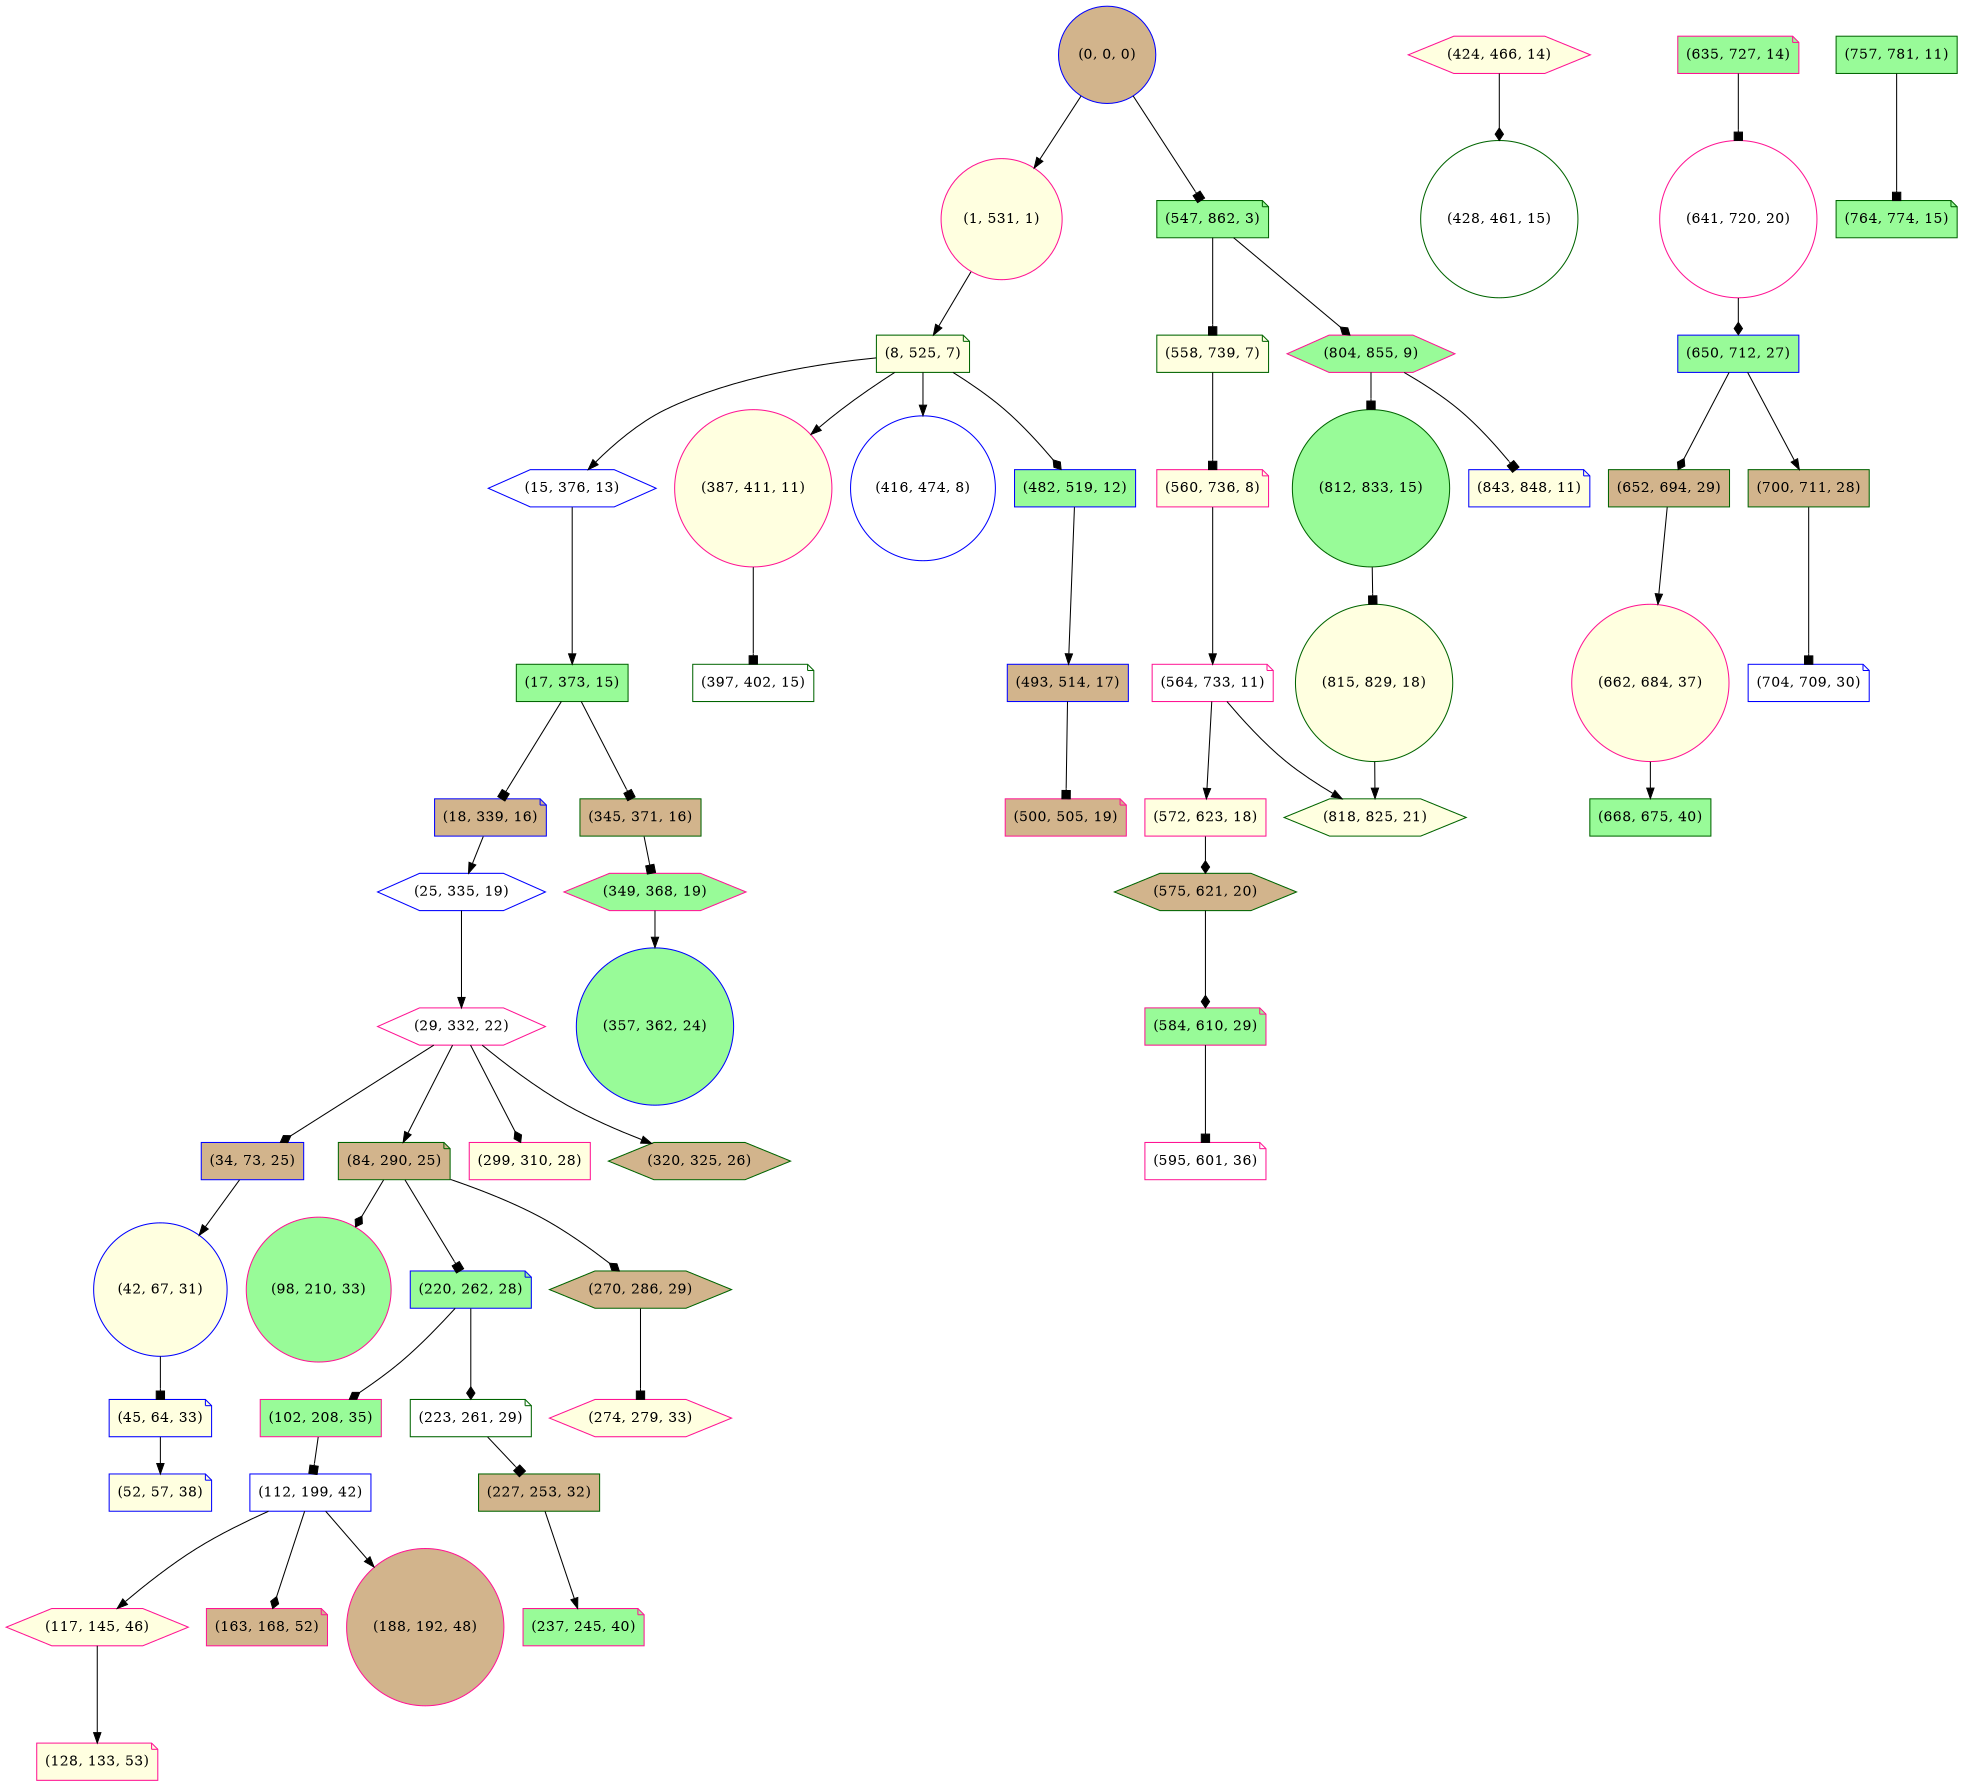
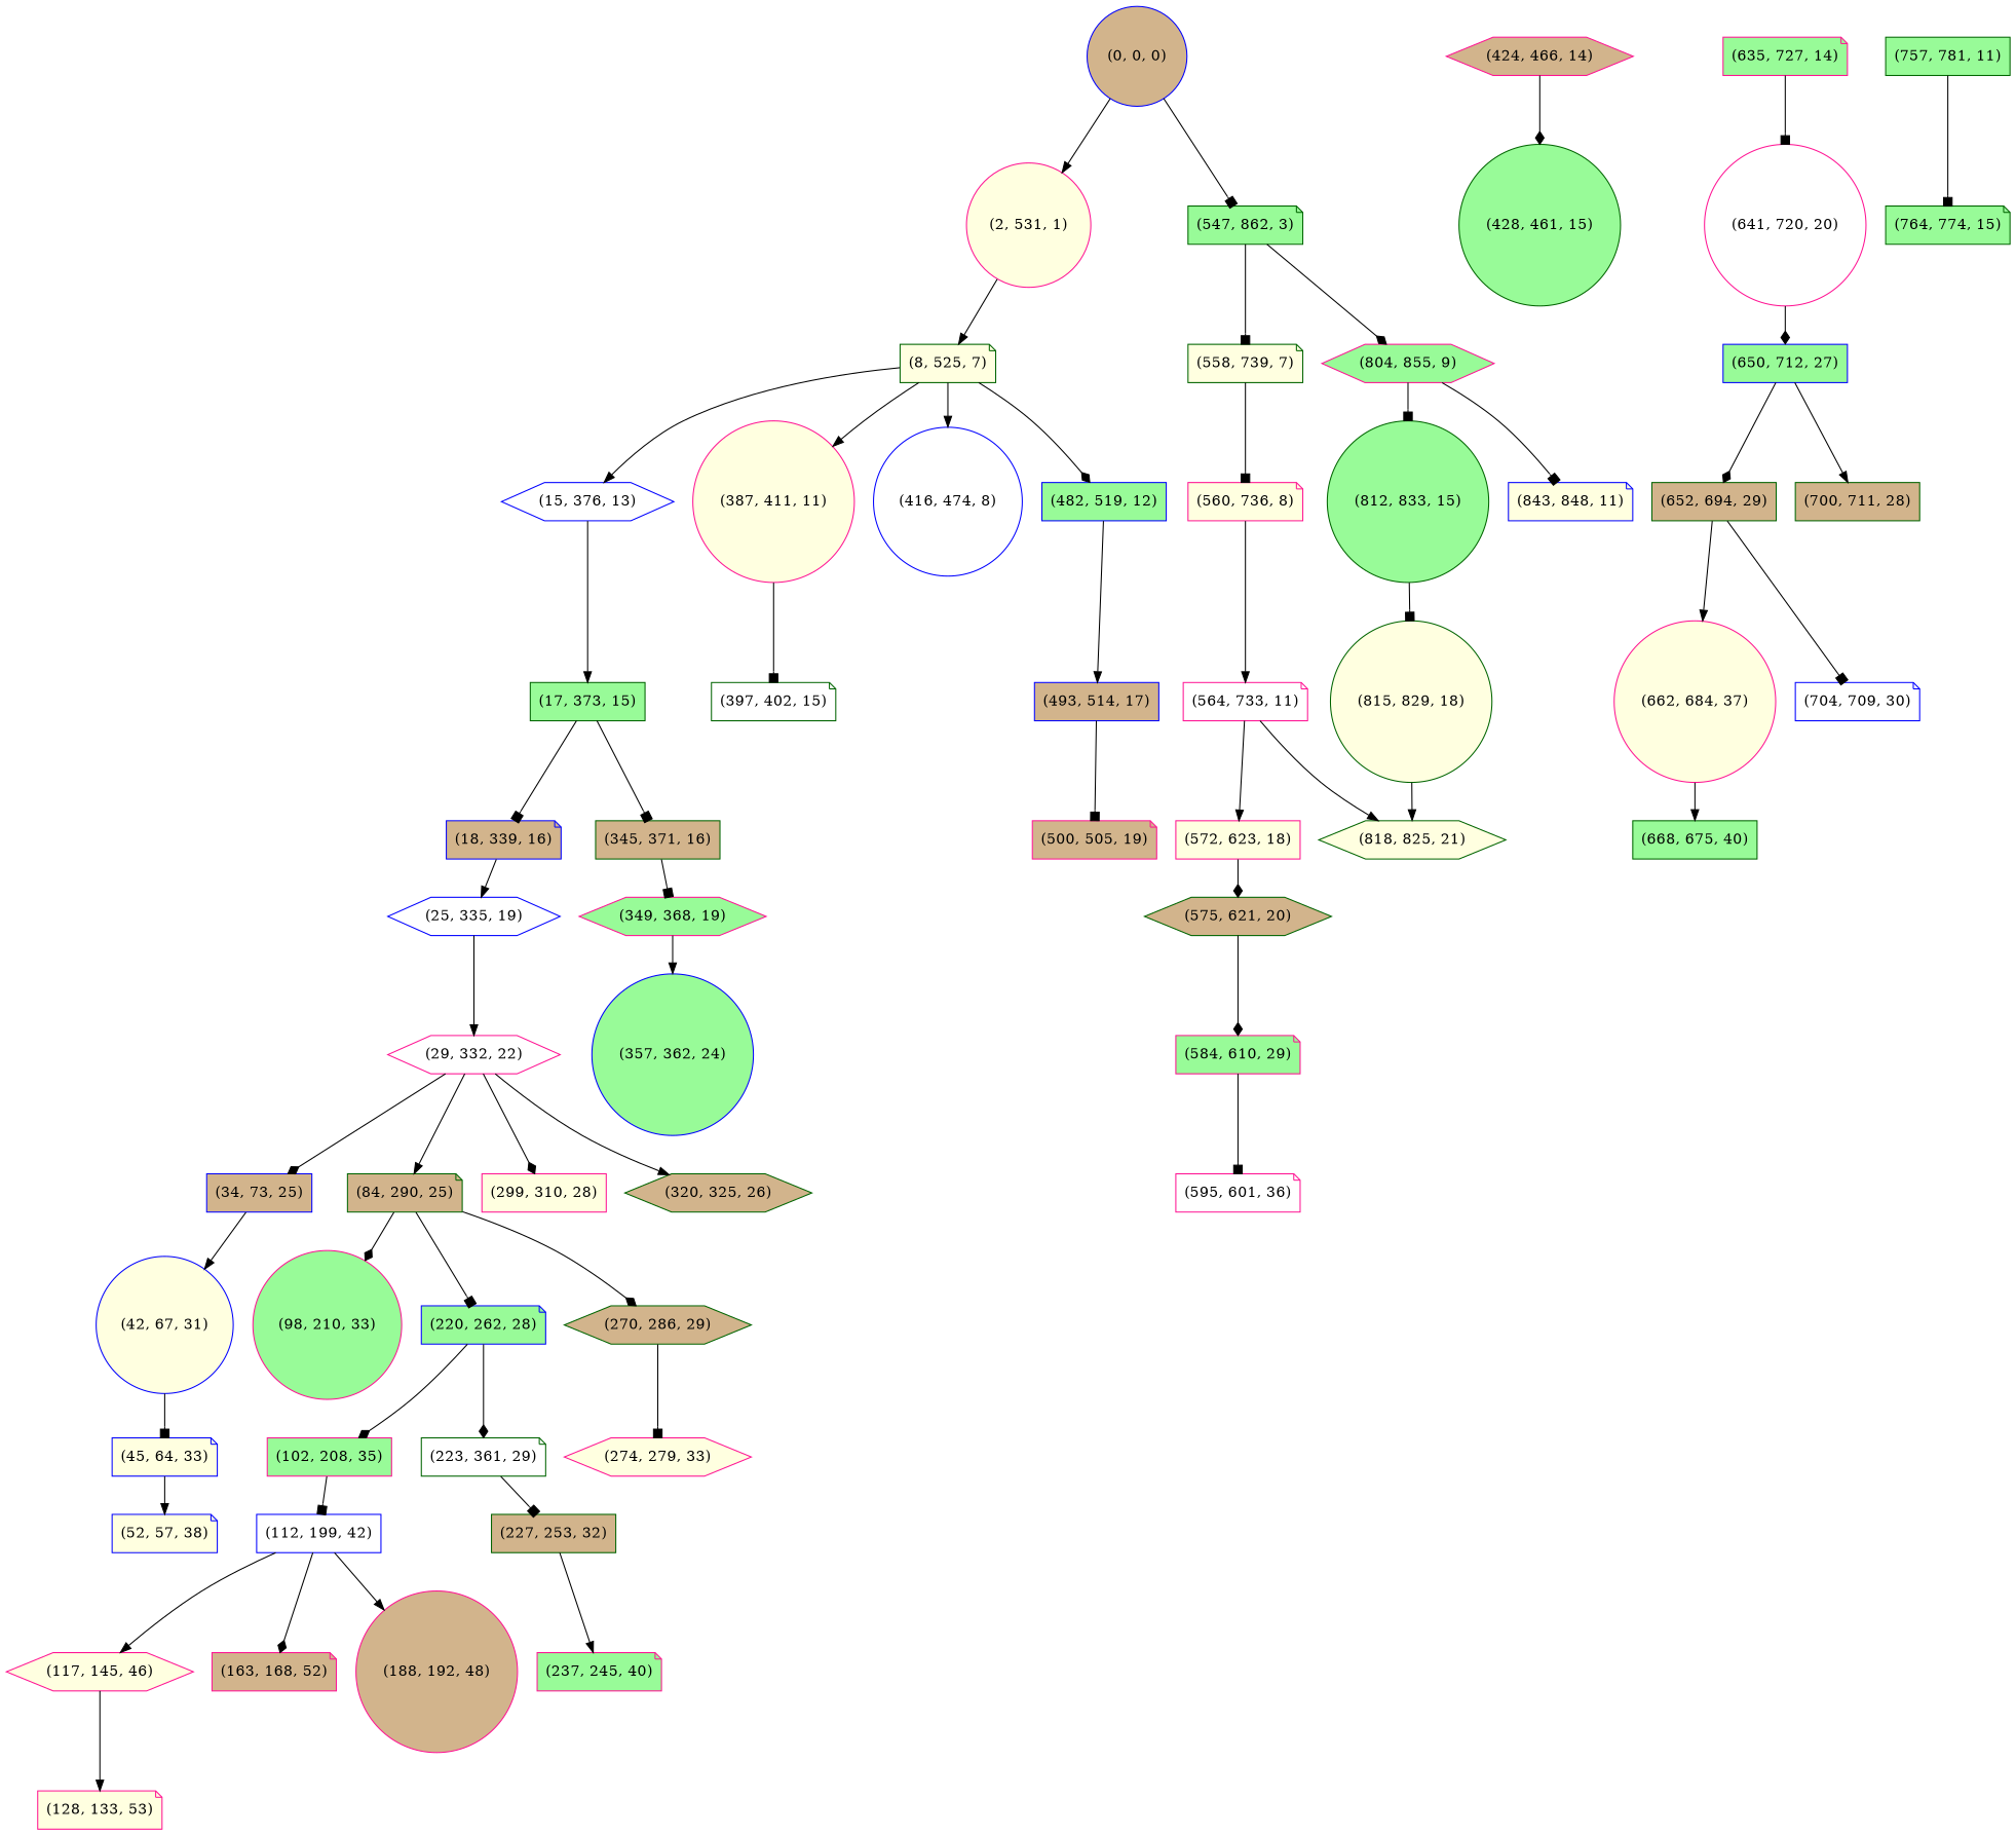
  digraph {
    node [color=deeppink fillcolor=palegreen shape=note style=filled]
    edge [arrowhead=normal]
    "(0, 0, 0)" [color=blue fillcolor=tan shape=circle]
-   "(1, 531, 1)" [fillcolor=lightyellow shape=circle]
+   "(1, 531, 1)" [fillcolor=lightyellow shape=circle label="(2, 531, 1)"]
    "(547, 862, 3)" [color=darkgreen]
    "(8, 525, 7)" [color=darkgreen fillcolor=lightyellow]
    "(558, 739, 7)" [color=darkgreen fillcolor=lightyellow]
    "(804, 855, 9)" [shape=hexagon]
    "(15, 376, 13)" [color=blue fillcolor=white shape=hexagon]
    "(387, 411, 11)" [fillcolor=lightyellow shape=circle]
    "(416, 474, 8)" [color=blue fillcolor=white shape=circle]
    "(482, 519, 12)" [color=blue shape=box]
    "(17, 373, 15)" [color=darkgreen shape=box]
    "(397, 402, 15)" [color=darkgreen fillcolor=white]
    "(493, 514, 17)" [color=blue fillcolor=tan shape=box]
    "(18, 339, 16)" [color=blue fillcolor=tan]
    "(345, 371, 16)" [color=darkgreen fillcolor=tan shape=box]
    "(25, 335, 19)" [color=blue fillcolor=white shape=hexagon]
    "(349, 368, 19)" [shape=hexagon]
    "(29, 332, 22)" [fillcolor=white shape=hexagon]
    "(34, 73, 25)" [color=blue fillcolor=tan shape=box]
    "(84, 290, 25)" [color=darkgreen fillcolor=tan]
    "(299, 310, 28)" [fillcolor=lightyellow shape=box]
    "(320, 325, 26)" [color=darkgreen fillcolor=tan shape=hexagon]
    "(42, 67, 31)" [color=blue fillcolor=lightyellow shape=circle]
    "(98, 210, 33)" [shape=circle]
    "(220, 262, 28)" [color=blue]
    "(270, 286, 29)" [color=darkgreen fillcolor=tan shape=hexagon]
    "(45, 64, 33)" [color=blue fillcolor=lightyellow]
    "(52, 57, 38)" [color=blue fillcolor=lightyellow]
    "(102, 208, 35)" [shape=box]
-   "(223, 261, 29)" [color=darkgreen fillcolor=white]
+   "(223, 261, 29)" [color=darkgreen fillcolor=white label="(223, 361, 29)"]
    "(274, 279, 33)" [fillcolor=lightyellow shape=hexagon]
    "(112, 199, 42)" [color=blue fillcolor=white shape=box]
    "(117, 145, 46)" [fillcolor=lightyellow shape=hexagon]
    "(163, 168, 52)" [fillcolor=tan]
    "(188, 192, 48)" [fillcolor=tan shape=circle]
    "(128, 133, 53)" [fillcolor=lightyellow]
    "(227, 253, 32)" [color=darkgreen fillcolor=tan shape=box]
    "(237, 245, 40)"
    "(357, 362, 24)" [color=blue shape=circle]
-   "(424, 466, 14)" [fillcolor=lightyellow shape=hexagon]
-   "(428, 461, 15)" [color=darkgreen fillcolor=white shape=circle]
+   "(424, 466, 14)" [fillcolor=tan shape=hexagon]
+   "(428, 461, 15)" [color=darkgreen shape=circle]
    "(500, 505, 19)" [fillcolor=tan]
    "(560, 736, 8)" [fillcolor=lightyellow]
    "(812, 833, 15)" [color=darkgreen shape=circle]
    "(843, 848, 11)" [color=blue fillcolor=lightyellow]
    "(564, 733, 11)" [fillcolor=white]
    "(572, 623, 18)" [fillcolor=lightyellow shape=box]
    "(818, 825, 21)" [color=darkgreen fillcolor=lightyellow shape=hexagon]
    "(575, 621, 20)" [color=darkgreen fillcolor=tan shape=hexagon]
    "(641, 720, 20)" [fillcolor=white shape=circle]
    "(635, 727, 14)"
    "(584, 610, 29)"
    "(595, 601, 36)" [fillcolor=white]
    "(650, 712, 27)" [color=blue shape=box]
    "(652, 694, 29)" [color=darkgreen fillcolor=tan shape=box]
    "(700, 711, 28)" [color=darkgreen fillcolor=tan shape=box]
    "(662, 684, 37)" [fillcolor=lightyellow shape=circle]
    "(704, 709, 30)" [color=blue fillcolor=white]
    "(668, 675, 40)" [color=darkgreen shape=box]
    "(757, 781, 11)" [color=darkgreen shape=box]
    "(764, 774, 15)" [color=darkgreen]
    "(815, 829, 18)" [color=darkgreen fillcolor=lightyellow shape=circle]
    "(0, 0, 0)" -> "(1, 531, 1)"
    "(0, 0, 0)" -> "(547, 862, 3)" [arrowhead=box]
    "(1, 531, 1)" -> "(8, 525, 7)"
    "(547, 862, 3)" -> "(558, 739, 7)" [arrowhead=box]
    "(547, 862, 3)" -> "(804, 855, 9)" [arrowhead=diamond]
    "(8, 525, 7)" -> "(15, 376, 13)"
    "(8, 525, 7)" -> "(387, 411, 11)"
    "(8, 525, 7)" -> "(416, 474, 8)"
    "(8, 525, 7)" -> "(482, 519, 12)" [arrowhead=diamond]
    "(558, 739, 7)" -> "(560, 736, 8)" [arrowhead=box]
    "(804, 855, 9)" -> "(812, 833, 15)" [arrowhead=box]
    "(804, 855, 9)" -> "(843, 848, 11)" [arrowhead=box]
    "(15, 376, 13)" -> "(17, 373, 15)"
    "(387, 411, 11)" -> "(397, 402, 15)" [arrowhead=box]
    "(482, 519, 12)" -> "(493, 514, 17)"
    "(17, 373, 15)" -> "(18, 339, 16)" [arrowhead=box]
    "(17, 373, 15)" -> "(345, 371, 16)" [arrowhead=box]
    "(493, 514, 17)" -> "(500, 505, 19)" [arrowhead=box]
    "(18, 339, 16)" -> "(25, 335, 19)"
    "(345, 371, 16)" -> "(349, 368, 19)" [arrowhead=box]
    "(25, 335, 19)" -> "(29, 332, 22)"
    "(349, 368, 19)" -> "(357, 362, 24)"
    "(29, 332, 22)" -> "(34, 73, 25)" [arrowhead=diamond]
    "(29, 332, 22)" -> "(84, 290, 25)"
    "(29, 332, 22)" -> "(299, 310, 28)" [arrowhead=diamond]
    "(29, 332, 22)" -> "(320, 325, 26)"
    "(34, 73, 25)" -> "(42, 67, 31)"
    "(84, 290, 25)" -> "(98, 210, 33)" [arrowhead=diamond]
    "(84, 290, 25)" -> "(220, 262, 28)" [arrowhead=box]
    "(84, 290, 25)" -> "(270, 286, 29)" [arrowhead=diamond]
    "(42, 67, 31)" -> "(45, 64, 33)" [arrowhead=box]
    "(220, 262, 28)" -> "(102, 208, 35)" [arrowhead=diamond]
    "(220, 262, 28)" -> "(223, 261, 29)" [arrowhead=diamond]
    "(270, 286, 29)" -> "(274, 279, 33)" [arrowhead=box]
    "(45, 64, 33)" -> "(52, 57, 38)"
    "(102, 208, 35)" -> "(112, 199, 42)" [arrowhead=box]
    "(223, 261, 29)" -> "(227, 253, 32)" [arrowhead=box]
    "(112, 199, 42)" -> "(117, 145, 46)"
    "(112, 199, 42)" -> "(163, 168, 52)" [arrowhead=diamond]
    "(112, 199, 42)" -> "(188, 192, 48)"
    "(117, 145, 46)" -> "(128, 133, 53)"
    "(227, 253, 32)" -> "(237, 245, 40)"
    "(424, 466, 14)" -> "(428, 461, 15)" [arrowhead=diamond]
    "(560, 736, 8)" -> "(564, 733, 11)"
    "(812, 833, 15)" -> "(815, 829, 18)" [arrowhead=box]
    "(564, 733, 11)" -> "(572, 623, 18)"
    "(564, 733, 11)" -> "(818, 825, 21)"
    "(572, 623, 18)" -> "(575, 621, 20)" [arrowhead=diamond]
    "(575, 621, 20)" -> "(584, 610, 29)" [arrowhead=diamond]
    "(641, 720, 20)" -> "(650, 712, 27)" [arrowhead=diamond]
    "(635, 727, 14)" -> "(641, 720, 20)" [arrowhead=box]
    "(584, 610, 29)" -> "(595, 601, 36)" [arrowhead=box]
    "(650, 712, 27)" -> "(652, 694, 29)" [arrowhead=diamond]
    "(650, 712, 27)" -> "(700, 711, 28)"
    "(652, 694, 29)" -> "(662, 684, 37)"
-   "(700, 711, 28)" -> "(704, 709, 30)" [arrowhead=box]
+   "(652, 694, 29)" -> "(704, 709, 30)" [arrowhead=box]
    "(662, 684, 37)" -> "(668, 675, 40)"
    "(757, 781, 11)" -> "(764, 774, 15)" [arrowhead=box]
    "(815, 829, 18)" -> "(818, 825, 21)"
  }
